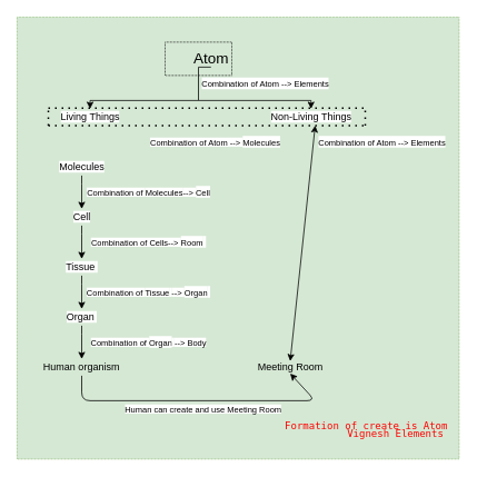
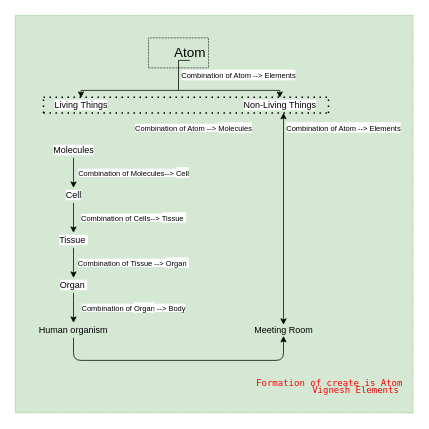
  <mxCell id="0" />
  <mxCell id="1" parent="0" />
  <mxCell id="2" value="" style="whiteSpace=wrap;html=1;aspect=fixed;dashed=1;dashPattern=1 1;fillColor=#d5e8d4;strokeColor=#82b366;" vertex="1" parent="1"><mxGeometry x="20" y="20" width="530" height="530" as="geometry" /></mxCell>
  <mxCell id="3" style="edgeStyle=orthogonalEdgeStyle;rounded=0;orthogonalLoop=1;jettySize=auto;html=1;exitX=0.5;exitY=1;exitDx=0;exitDy=0;" edge="1" parent="1" source="4" target="5"><mxGeometry relative="1" as="geometry"><mxPoint x="237.5" y="110" as="targetPoint" /><Array as="points"><mxPoint x="237.5" y="120" /><mxPoint x="107.5" y="120" /></Array></mxGeometry></mxCell>
  <mxCell id="4" value="&lt;font style=&quot;font-size: 18px&quot;&gt;Atom&lt;/font&gt;" style="text;html=1;strokeColor=none;fillColor=none;align=center;verticalAlign=middle;whiteSpace=wrap;rounded=0;shadow=0;sketch=0;" vertex="1" parent="1"><mxGeometry x="232.5" y="60" width="40" height="20" as="geometry" /></mxCell>
  <mxCell id="5" value="&lt;span style=&quot;font-family: &amp;#34;tahoma&amp;#34; , &amp;#34;arial&amp;#34; , serif ; text-align: left ; background-color: rgb(255 , 255 , 255)&quot;&gt;&lt;font style=&quot;font-size: 12px&quot;&gt;Living Things&lt;/font&gt;&lt;/span&gt;" style="text;html=1;strokeColor=none;fillColor=none;align=center;verticalAlign=middle;whiteSpace=wrap;rounded=0;" vertex="1" parent="1"><mxGeometry x="67.5" y="130" width="80" height="20" as="geometry" /></mxCell>
  <mxCell id="6" value="&lt;span style=&quot;font-family: &amp;#34;tahoma&amp;#34; , &amp;#34;arial&amp;#34; , serif ; text-align: left ; background-color: rgb(255 , 255 , 255)&quot;&gt;&lt;font style=&quot;font-size: 12px&quot;&gt;Non-Living Things&lt;/font&gt;&lt;/span&gt;" style="text;html=1;strokeColor=none;fillColor=none;align=center;verticalAlign=middle;whiteSpace=wrap;rounded=0;" vertex="1" parent="1"><mxGeometry x="317.5" y="130" width="110" height="20" as="geometry" /></mxCell>
  <mxCell id="7" value="" style="endArrow=none;dashed=1;html=1;dashPattern=1 3;strokeWidth=2;" edge="1" parent="1"><mxGeometry width="50" height="50" relative="1" as="geometry"><mxPoint x="57.5" y="129" as="sourcePoint" /><mxPoint x="437.5" y="129" as="targetPoint" /></mxGeometry></mxCell>
  <mxCell id="8" value="" style="endArrow=none;dashed=1;html=1;dashPattern=1 3;strokeWidth=2;" edge="1" parent="1"><mxGeometry width="50" height="50" relative="1" as="geometry"><mxPoint x="57.5" y="150" as="sourcePoint" /><mxPoint x="57.5" y="130" as="targetPoint" /></mxGeometry></mxCell>
  <mxCell id="9" value="" style="endArrow=none;dashed=1;html=1;dashPattern=1 3;strokeWidth=2;" edge="1" parent="1"><mxGeometry width="50" height="50" relative="1" as="geometry"><mxPoint x="57.5" y="150" as="sourcePoint" /><mxPoint x="437.5" y="150" as="targetPoint" /></mxGeometry></mxCell>
  <mxCell id="10" value="" style="endArrow=none;dashed=1;html=1;dashPattern=1 3;strokeWidth=2;" edge="1" parent="1"><mxGeometry width="50" height="50" relative="1" as="geometry"><mxPoint x="437.5" y="150" as="sourcePoint" /><mxPoint x="437.5" y="130" as="targetPoint" /></mxGeometry></mxCell>
  <mxCell id="11" style="edgeStyle=orthogonalEdgeStyle;rounded=0;orthogonalLoop=1;jettySize=auto;html=1;entryX=0.5;entryY=0;entryDx=0;entryDy=0;" edge="1" parent="1" target="6"><mxGeometry relative="1" as="geometry"><mxPoint x="257.5" y="90" as="targetPoint" /><mxPoint x="237.5" y="120" as="sourcePoint" /><Array as="points"><mxPoint x="372.5" y="120" /></Array></mxGeometry></mxCell>
  <mxCell id="12" value="&lt;span style=&quot;font-family: &amp;#34;tahoma&amp;#34; , &amp;#34;arial&amp;#34; , serif ; text-align: left ; background-color: rgb(255 , 255 , 255)&quot;&gt;&lt;font style=&quot;font-size: 12px&quot;&gt;Molecules&lt;/font&gt;&lt;/span&gt;" style="text;html=1;strokeColor=none;fillColor=none;align=center;verticalAlign=middle;whiteSpace=wrap;rounded=0;" vertex="1" parent="1"><mxGeometry x="77.5" y="190" width="40" height="20" as="geometry" /></mxCell>
  <mxCell id="13" value="&lt;span style=&quot;font-family: &amp;#34;tahoma&amp;#34; , &amp;#34;arial&amp;#34; , serif ; font-size: 10px ; text-align: left ; background-color: rgb(255 , 255 , 255)&quot;&gt;Combination of Atom --&amp;gt;&amp;nbsp;&lt;/span&gt;&lt;span style=&quot;font-family: &amp;#34;tahoma&amp;#34; , &amp;#34;arial&amp;#34; , serif ; text-align: left ; background-color: rgb(255 , 255 , 255)&quot;&gt;&lt;font style=&quot;font-size: 10px&quot;&gt;Molecules&lt;/font&gt;&lt;/span&gt;" style="text;html=1;strokeColor=none;fillColor=none;align=center;verticalAlign=middle;whiteSpace=wrap;rounded=0;" vertex="1" parent="1"><mxGeometry x="167.5" y="160" width="180" height="20" as="geometry" /></mxCell>
  <mxCell id="14" style="edgeStyle=orthogonalEdgeStyle;rounded=0;orthogonalLoop=1;jettySize=auto;html=1;entryX=0.5;entryY=0;entryDx=0;entryDy=0;" edge="1" parent="1" target="15"><mxGeometry relative="1" as="geometry"><mxPoint x="97.5" y="210" as="sourcePoint" /><Array as="points"><mxPoint x="97.5" y="220" /><mxPoint x="97.5" y="220" /></Array></mxGeometry></mxCell>
  <mxCell id="15" value="&lt;span style=&quot;font-family: &amp;#34;tahoma&amp;#34; , &amp;#34;arial&amp;#34; , serif ; text-align: left ; background-color: rgb(255 , 255 , 255)&quot;&gt;&lt;font style=&quot;font-size: 12px&quot;&gt;Cell&lt;/font&gt;&lt;/span&gt;" style="text;html=1;strokeColor=none;fillColor=none;align=center;verticalAlign=middle;whiteSpace=wrap;rounded=0;" vertex="1" parent="1"><mxGeometry x="77.5" y="250" width="40" height="20" as="geometry" /></mxCell>
  <mxCell id="16" value="&lt;span style=&quot;font-family: &amp;#34;tahoma&amp;#34; , &amp;#34;arial&amp;#34; , serif ; font-size: 10px ; text-align: left ; background-color: rgb(255 , 255 , 255)&quot;&gt;Combination of&amp;nbsp;&lt;/span&gt;&lt;span style=&quot;font-family: &amp;#34;tahoma&amp;#34; , &amp;#34;arial&amp;#34; , serif ; font-size: 10px ; text-align: left ; background-color: rgb(255 , 255 , 255)&quot;&gt;Molecules&lt;/span&gt;&lt;span style=&quot;font-family: &amp;#34;tahoma&amp;#34; , &amp;#34;arial&amp;#34; , serif ; font-size: 10px ; text-align: left ; background-color: rgb(255 , 255 , 255)&quot;&gt;--&amp;gt;&amp;nbsp;&lt;/span&gt;&lt;span style=&quot;font-family: &amp;#34;tahoma&amp;#34; , &amp;#34;arial&amp;#34; , serif ; text-align: left ; background-color: rgb(255 , 255 , 255)&quot;&gt;&lt;font style=&quot;font-size: 10px&quot;&gt;Cell&lt;/font&gt;&lt;/span&gt;" style="text;html=1;strokeColor=none;fillColor=none;align=center;verticalAlign=middle;whiteSpace=wrap;rounded=0;" vertex="1" parent="1"><mxGeometry x="87.5" y="220" width="180" height="20" as="geometry" /></mxCell>
  <mxCell id="17" style="edgeStyle=orthogonalEdgeStyle;rounded=0;orthogonalLoop=1;jettySize=auto;html=1;entryX=0.5;entryY=0;entryDx=0;entryDy=0;" edge="1" parent="1" target="18"><mxGeometry relative="1" as="geometry"><mxPoint x="97.5" y="270" as="sourcePoint" /><Array as="points"><mxPoint x="97.5" y="280" /><mxPoint x="97.5" y="280" /></Array></mxGeometry></mxCell>
  <mxCell id="18" value="&lt;font style=&quot;font-size: 12px&quot;&gt;&lt;span style=&quot;font-family: &amp;#34;tahoma&amp;#34; , &amp;#34;arial&amp;#34; , serif ; text-align: left ; background-color: rgb(255 , 255 , 255)&quot;&gt;Tissue&lt;/span&gt;&lt;span style=&quot;font-family: &amp;#34;tahoma&amp;#34; , &amp;#34;arial&amp;#34; , serif ; text-align: left ; background-color: rgb(255 , 255 , 255)&quot;&gt;&amp;nbsp;&lt;/span&gt;&lt;/font&gt;" style="text;html=1;strokeColor=none;fillColor=none;align=center;verticalAlign=middle;whiteSpace=wrap;rounded=0;" vertex="1" parent="1"><mxGeometry x="77.5" y="310" width="40" height="20" as="geometry" /></mxCell>
- <mxCell id="19" value="&lt;span style=&quot;font-family: &amp;#34;tahoma&amp;#34; , &amp;#34;arial&amp;#34; , serif ; font-size: 10px ; text-align: left ; background-color: rgb(255 , 255 , 255)&quot;&gt;Combination of Cells--&amp;gt;&amp;nbsp;&lt;/span&gt;&lt;span style=&quot;font-family: &amp;#34;tahoma&amp;#34; , &amp;#34;arial&amp;#34; , serif ; text-align: left ; background-color: rgb(255 , 255 , 255)&quot;&gt;&lt;font style=&quot;font-size: 10px&quot;&gt;Room&lt;/font&gt;&lt;/span&gt;&lt;span style=&quot;font-family: &amp;#34;tahoma&amp;#34; , &amp;#34;arial&amp;#34; , serif ; text-align: left ; background-color: rgb(255 , 255 , 255)&quot;&gt;&amp;nbsp;&lt;/span&gt;" style="text;html=1;strokeColor=none;fillColor=none;align=center;verticalAlign=middle;whiteSpace=wrap;rounded=0;" vertex="1" parent="1"><mxGeometry x="87.5" y="280" width="180" height="20" as="geometry" /></mxCell>
+ <mxCell id="19" value="&lt;span style=&quot;font-family: &amp;#34;tahoma&amp;#34; , &amp;#34;arial&amp;#34; , serif ; font-size: 10px ; text-align: left ; background-color: rgb(255 , 255 , 255)&quot;&gt;Combination of Cells--&amp;gt;&amp;nbsp;&lt;/span&gt;&lt;span style=&quot;font-family: &amp;#34;tahoma&amp;#34; , &amp;#34;arial&amp;#34; , serif ; text-align: left ; background-color: rgb(255 , 255 , 255)&quot;&gt;&lt;font style=&quot;font-size: 10px&quot;&gt;Tissue&lt;/font&gt;&lt;/span&gt;&lt;span style=&quot;font-family: &amp;#34;tahoma&amp;#34; , &amp;#34;arial&amp;#34; , serif ; text-align: left ; background-color: rgb(255 , 255 , 255)&quot;&gt;&amp;nbsp;&lt;/span&gt;" style="text;html=1;strokeColor=none;fillColor=none;align=center;verticalAlign=middle;whiteSpace=wrap;rounded=0;" vertex="1" parent="1"><mxGeometry x="87.5" y="280" width="180" height="20" as="geometry" /></mxCell>
  <mxCell id="20" style="edgeStyle=orthogonalEdgeStyle;rounded=0;orthogonalLoop=1;jettySize=auto;html=1;entryX=0.5;entryY=0;entryDx=0;entryDy=0;" edge="1" parent="1" target="21"><mxGeometry relative="1" as="geometry"><mxPoint x="97.5" y="330" as="sourcePoint" /><Array as="points"><mxPoint x="97.5" y="340" /><mxPoint x="97.5" y="340" /></Array></mxGeometry></mxCell>
  <mxCell id="21" value="&lt;font style=&quot;font-size: 12px&quot;&gt;&lt;span style=&quot;font-family: &amp;#34;tahoma&amp;#34; , &amp;#34;arial&amp;#34; , serif ; text-align: left ; background-color: rgb(255 , 255 , 255)&quot;&gt;Organ&lt;/span&gt;&lt;span style=&quot;font-family: &amp;#34;tahoma&amp;#34; , &amp;#34;arial&amp;#34; , serif ; text-align: left ; background-color: rgb(255 , 255 , 255)&quot;&gt;&amp;nbsp;&lt;/span&gt;&lt;/font&gt;" style="text;html=1;strokeColor=none;fillColor=none;align=center;verticalAlign=middle;whiteSpace=wrap;rounded=0;" vertex="1" parent="1"><mxGeometry x="77.5" y="370" width="40" height="20" as="geometry" /></mxCell>
  <mxCell id="22" value="&lt;span style=&quot;font-family: &amp;#34;tahoma&amp;#34; , &amp;#34;arial&amp;#34; , serif ; font-size: 10px ; text-align: left ; background-color: rgb(255 , 255 , 255)&quot;&gt;Combination of&amp;nbsp;&lt;/span&gt;&lt;font style=&quot;font-size: 10px&quot;&gt;&lt;span style=&quot;font-family: &amp;#34;tahoma&amp;#34; , &amp;#34;arial&amp;#34; , serif ; text-align: left ; background-color: rgb(255 , 255 , 255)&quot;&gt;Tissue&lt;/span&gt;&lt;span style=&quot;font-family: &amp;#34;tahoma&amp;#34; , &amp;#34;arial&amp;#34; , serif ; text-align: left ; background-color: rgb(255 , 255 , 255)&quot;&gt;&amp;nbsp;&lt;/span&gt;&lt;/font&gt;&lt;span style=&quot;font-family: &amp;#34;tahoma&amp;#34; , &amp;#34;arial&amp;#34; , serif ; font-size: 10px ; text-align: left ; background-color: rgb(255 , 255 , 255)&quot;&gt;--&amp;gt;&amp;nbsp;&lt;/span&gt;&lt;span style=&quot;font-family: &amp;#34;tahoma&amp;#34; , &amp;#34;arial&amp;#34; , serif ; text-align: left ; background-color: rgb(255 , 255 , 255)&quot;&gt;&lt;font style=&quot;font-size: 10px&quot;&gt;Organ&lt;/font&gt;&lt;/span&gt;&lt;span style=&quot;font-family: &amp;#34;tahoma&amp;#34; , &amp;#34;arial&amp;#34; , serif ; text-align: left ; background-color: rgb(255 , 255 , 255)&quot;&gt;&amp;nbsp;&lt;/span&gt;" style="text;html=1;strokeColor=none;fillColor=none;align=center;verticalAlign=middle;whiteSpace=wrap;rounded=0;" vertex="1" parent="1"><mxGeometry x="87.5" y="340" width="180" height="20" as="geometry" /></mxCell>
  <mxCell id="23" style="edgeStyle=orthogonalEdgeStyle;rounded=0;orthogonalLoop=1;jettySize=auto;html=1;entryX=0.5;entryY=0;entryDx=0;entryDy=0;" edge="1" parent="1" target="24"><mxGeometry relative="1" as="geometry"><mxPoint x="97.5" y="390" as="sourcePoint" /><Array as="points"><mxPoint x="97.5" y="400" /><mxPoint x="97.5" y="400" /></Array></mxGeometry></mxCell>
  <mxCell id="24" value="&lt;div style=&quot;text-align: left&quot;&gt;&lt;span&gt;&lt;font face=&quot;tahoma, arial, serif&quot;&gt;Human organism&lt;/font&gt;&lt;/span&gt;&lt;/div&gt;" style="text;html=1;strokeColor=none;fillColor=none;align=center;verticalAlign=middle;whiteSpace=wrap;rounded=0;" vertex="1" parent="1"><mxGeometry x="20" y="430" width="155" height="20" as="geometry" /></mxCell>
  <mxCell id="25" value="&lt;span style=&quot;font-family: &amp;#34;tahoma&amp;#34; , &amp;#34;arial&amp;#34; , serif ; font-size: 10px ; text-align: left ; background-color: rgb(255 , 255 , 255)&quot;&gt;Combination of&amp;nbsp;&lt;/span&gt;&lt;font style=&quot;font-size: 10px&quot;&gt;&lt;span style=&quot;font-size: 12px ; font-family: &amp;#34;tahoma&amp;#34; , &amp;#34;arial&amp;#34; , serif ; text-align: left ; background-color: rgb(255 , 255 , 255)&quot;&gt;&lt;font style=&quot;font-size: 10px&quot;&gt;Organ&lt;/font&gt;&lt;/span&gt;&lt;span style=&quot;font-family: &amp;#34;tahoma&amp;#34; , &amp;#34;arial&amp;#34; , serif ; text-align: left ; background-color: rgb(255 , 255 , 255)&quot;&gt;&amp;nbsp;&lt;/span&gt;&lt;/font&gt;&lt;span style=&quot;font-family: &amp;#34;tahoma&amp;#34; , &amp;#34;arial&amp;#34; , serif ; font-size: 10px ; text-align: left ; background-color: rgb(255 , 255 , 255)&quot;&gt;--&amp;gt; Body&lt;/span&gt;" style="text;html=1;strokeColor=none;fillColor=none;align=center;verticalAlign=middle;whiteSpace=wrap;rounded=0;" vertex="1" parent="1"><mxGeometry x="87.5" y="400" width="180" height="20" as="geometry" /></mxCell>
- <mxCell id="26" value="&lt;div style=&quot;text-align: left&quot;&gt;&lt;font face=&quot;tahoma, arial, serif&quot;&gt;Meeting Room&lt;/font&gt;&lt;/div&gt;" style="text;html=1;strokeColor=none;fillColor=none;align=center;verticalAlign=middle;whiteSpace=wrap;rounded=0;" vertex="1" parent="1"><mxGeometry x="297.5" y="432.5" width="100" height="15" as="geometry" /></mxCell>
+ <mxCell id="26" value="&lt;div style=&quot;text-align: left&quot;&gt;&lt;font face=&quot;tahoma, arial, serif&quot;&gt;Meeting Room&lt;/font&gt;&lt;/div&gt;" style="text;html=1;strokeColor=none;fillColor=none;align=center;verticalAlign=middle;whiteSpace=wrap;rounded=0;" vertex="1" parent="1"><mxGeometry x="327.5" y="432.5" width="100" height="15" as="geometry" /></mxCell>
  <mxCell id="27" value="&lt;span style=&quot;font-family: &amp;#34;tahoma&amp;#34; , &amp;#34;arial&amp;#34; , serif ; text-align: left ; background-color: rgb(255 , 255 , 255)&quot;&gt;&lt;font style=&quot;font-size: 10px&quot;&gt;Combination of Atom --&amp;gt; Elements&lt;/font&gt;&lt;/span&gt;" style="text;html=1;strokeColor=none;fillColor=none;align=center;verticalAlign=middle;whiteSpace=wrap;rounded=0;" vertex="1" parent="1"><mxGeometry x="377.5" y="160" width="160" height="20" as="geometry" /></mxCell>
  <mxCell id="28" value="" style="endArrow=classic;startArrow=classic;html=1;exitX=0.5;exitY=0;exitDx=0;exitDy=0;" edge="1" parent="1" source="26"><mxGeometry width="50" height="50" relative="1" as="geometry"><mxPoint x="327.5" y="200" as="sourcePoint" /><mxPoint x="377.5" y="150" as="targetPoint" /></mxGeometry></mxCell>
  <mxCell id="29" value="" style="endArrow=classic;html=1;entryX=0.5;entryY=1;entryDx=0;entryDy=0;" edge="1" parent="1" target="26"><mxGeometry width="50" height="50" relative="1" as="geometry"><mxPoint x="97.5" y="450" as="sourcePoint" /><mxPoint x="437.5" y="480" as="targetPoint" /><Array as="points"><mxPoint x="97.5" y="480" /><mxPoint x="377.5" y="480" /></Array></mxGeometry></mxCell>
- <mxCell id="30" value="&lt;div style=&quot;text-align: left&quot;&gt;&lt;font face=&quot;tahoma, arial, serif&quot;&gt;&lt;span style=&quot;font-size: 10px ; background-color: rgb(255 , 255 , 255)&quot;&gt;Human can create and use Meeting Room&lt;/span&gt;&lt;/font&gt;&lt;/div&gt;" style="text;html=1;strokeColor=none;fillColor=none;align=center;verticalAlign=middle;whiteSpace=wrap;rounded=0;" vertex="1" parent="1"><mxGeometry x="146.5" y="480" width="192.5" height="20" as="geometry" /></mxCell>
  <mxCell id="31" value="&lt;span style=&quot;font-family: &amp;#34;tahoma&amp;#34; , &amp;#34;arial&amp;#34; , serif ; text-align: left ; background-color: rgb(255 , 255 , 255)&quot;&gt;&lt;font style=&quot;font-size: 10px&quot;&gt;Combination of Atom --&amp;gt; Elements&lt;/font&gt;&lt;/span&gt;" style="text;html=1;align=center;verticalAlign=middle;whiteSpace=wrap;rounded=0;" vertex="1" parent="1"><mxGeometry x="237.5" y="90" width="160" height="20" as="geometry" /></mxCell>
  <mxCell id="32" value="" style="rounded=0;whiteSpace=wrap;html=1;shadow=0;dashed=1;dashPattern=1 1;sketch=0;fillColor=none;gradientColor=none;" vertex="1" parent="1"><mxGeometry x="197.5" y="50" width="80" height="40" as="geometry" /></mxCell>
  <mxCell id="33" value="&lt;pre&gt;&lt;font color=&quot;#ff0000&quot;&gt;Vignesh Elements&lt;/font&gt;&lt;/pre&gt;" style="text;html=1;strokeColor=none;fillColor=none;align=center;verticalAlign=middle;whiteSpace=wrap;rounded=0;shadow=0;dashed=1;dashPattern=1 1;sketch=0;" vertex="1" parent="1"><mxGeometry x="409" y="510" width="130" height="20" as="geometry" /></mxCell>
  <mxCell id="34" value="&lt;pre&gt;&lt;font style=&quot;font-size: 12px&quot; color=&quot;#ff0000&quot;&gt;Formation of create is Atom&lt;/font&gt;&lt;/pre&gt;" style="text;html=1;align=center;verticalAlign=middle;whiteSpace=wrap;rounded=0;dashed=1;dashPattern=1 1;" vertex="1" parent="1"><mxGeometry x="339" y="500" width="200" height="20" as="geometry" /></mxCell>
